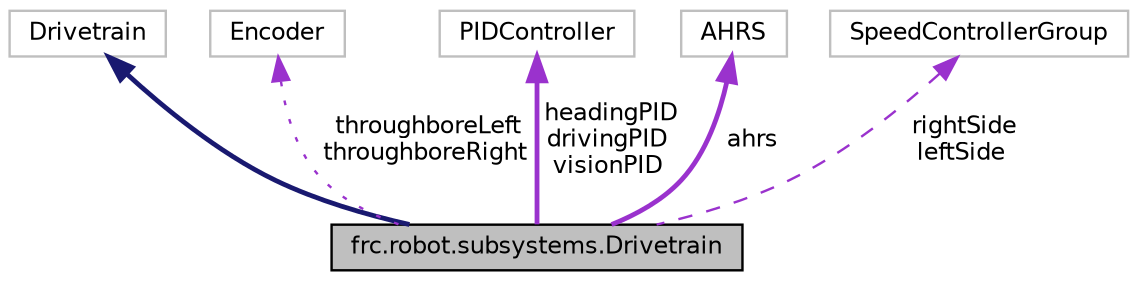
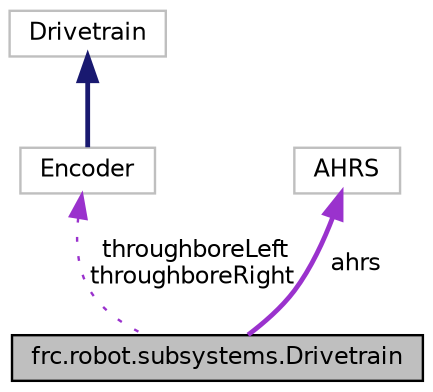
  digraph {
    node [color=grey75 fillcolor=white fontname=Helvetica fontsize=10 shape=record style=filled]
    edge [color=darkorchid3 dir=back fontname=Helvetica fontsize=10 labelfontname=Helvetica labelfontsize=10 style=bold]
    n1 [color=black fillcolor=grey75 fontcolor=black height=0.2 label="frc.robot.subsystems.Drivetrain" width=0.4]
    n2 [height=0.2 label=Drivetrain width=0.4]
    n3 [height=0.2 label=Encoder width=0.4]
-   n4 [height=0.2 label=PIDController width=0.4]
    n5 [height=0.2 label=AHRS width=0.4]
-   n6 [height=0.2 label=SpeedControllerGroup width=0.4]
-   n2 -> n1 [color=midnightblue]
+   n2 -> n3 [color=midnightblue]
    n3 -> n1 [label=" throughboreLeft\nthroughboreRight" style=dotted]
-   n4 -> n1 [label=" headingPID\ndrivingPID\nvisionPID"]
    n5 -> n1 [label=" ahrs"]
-   n6 -> n1 [label=" rightSide\nleftSide" style=dashed]
  }
